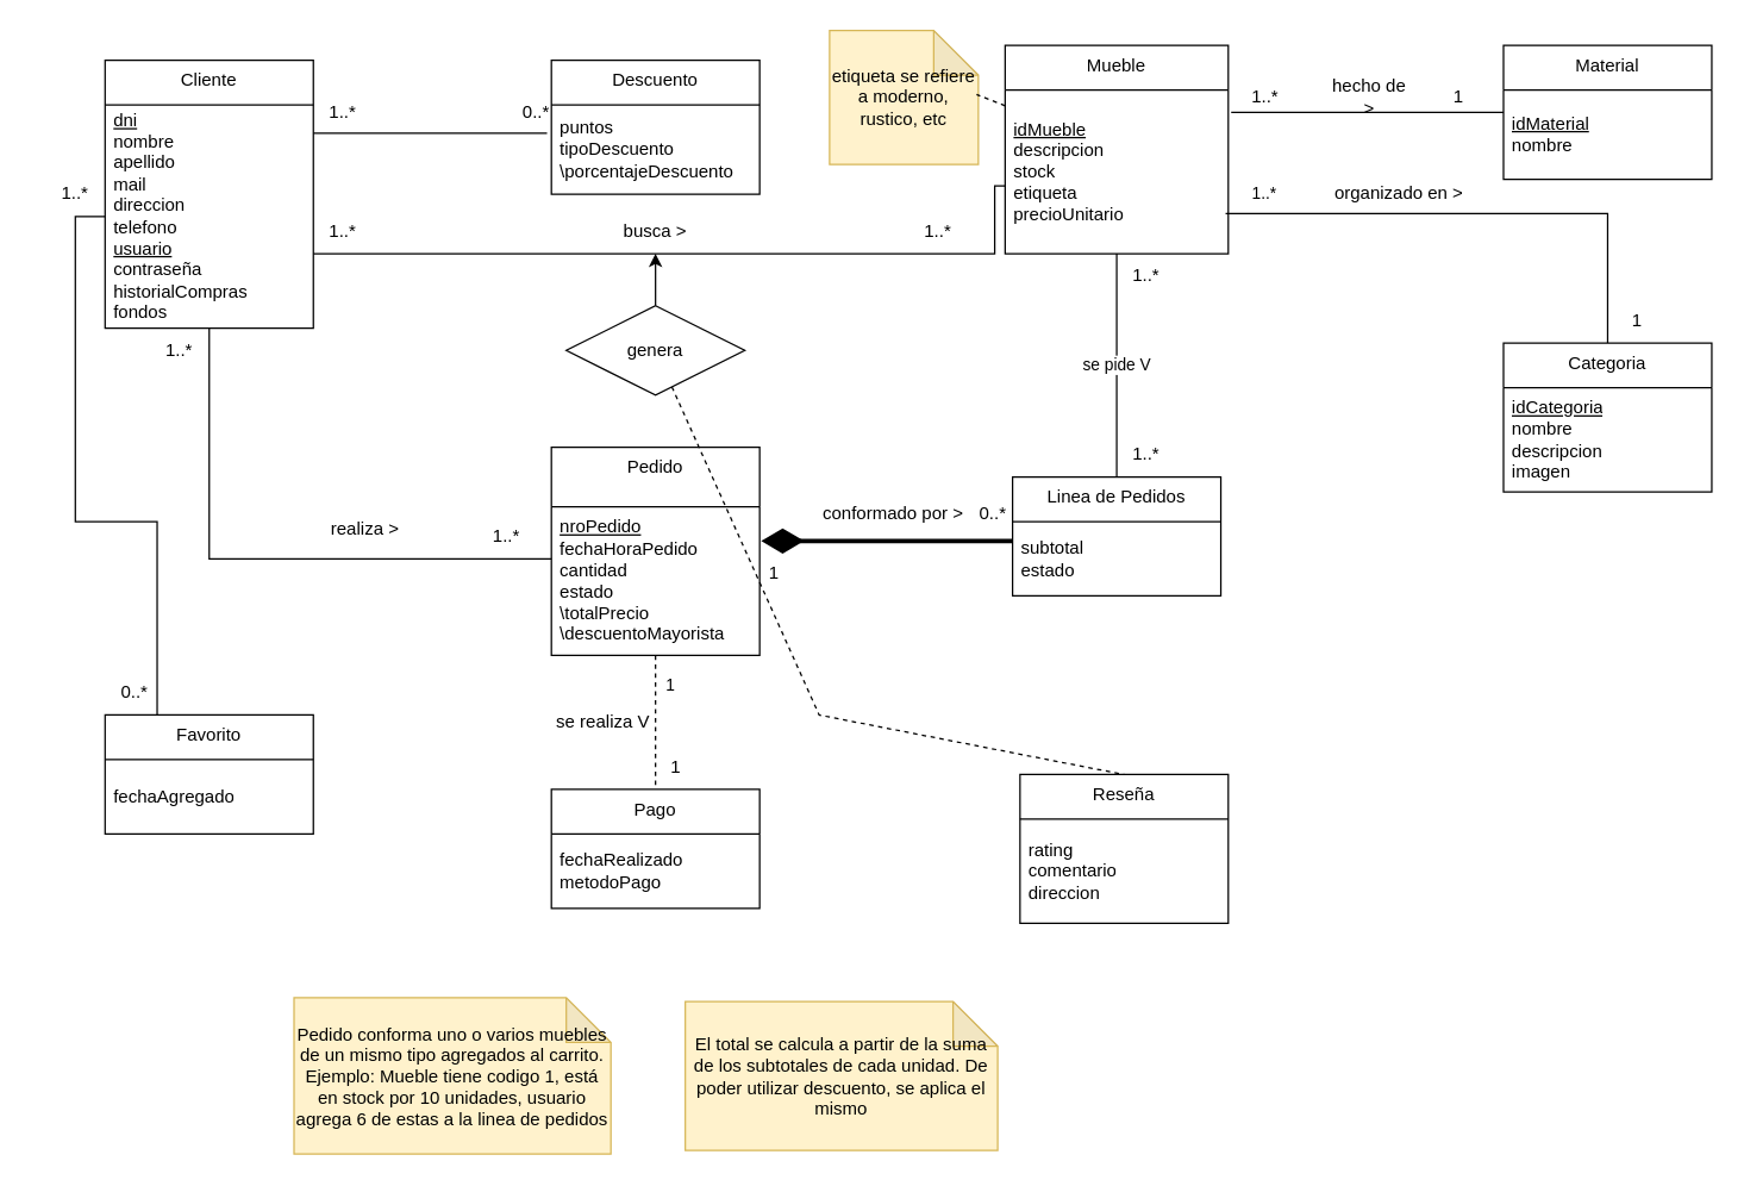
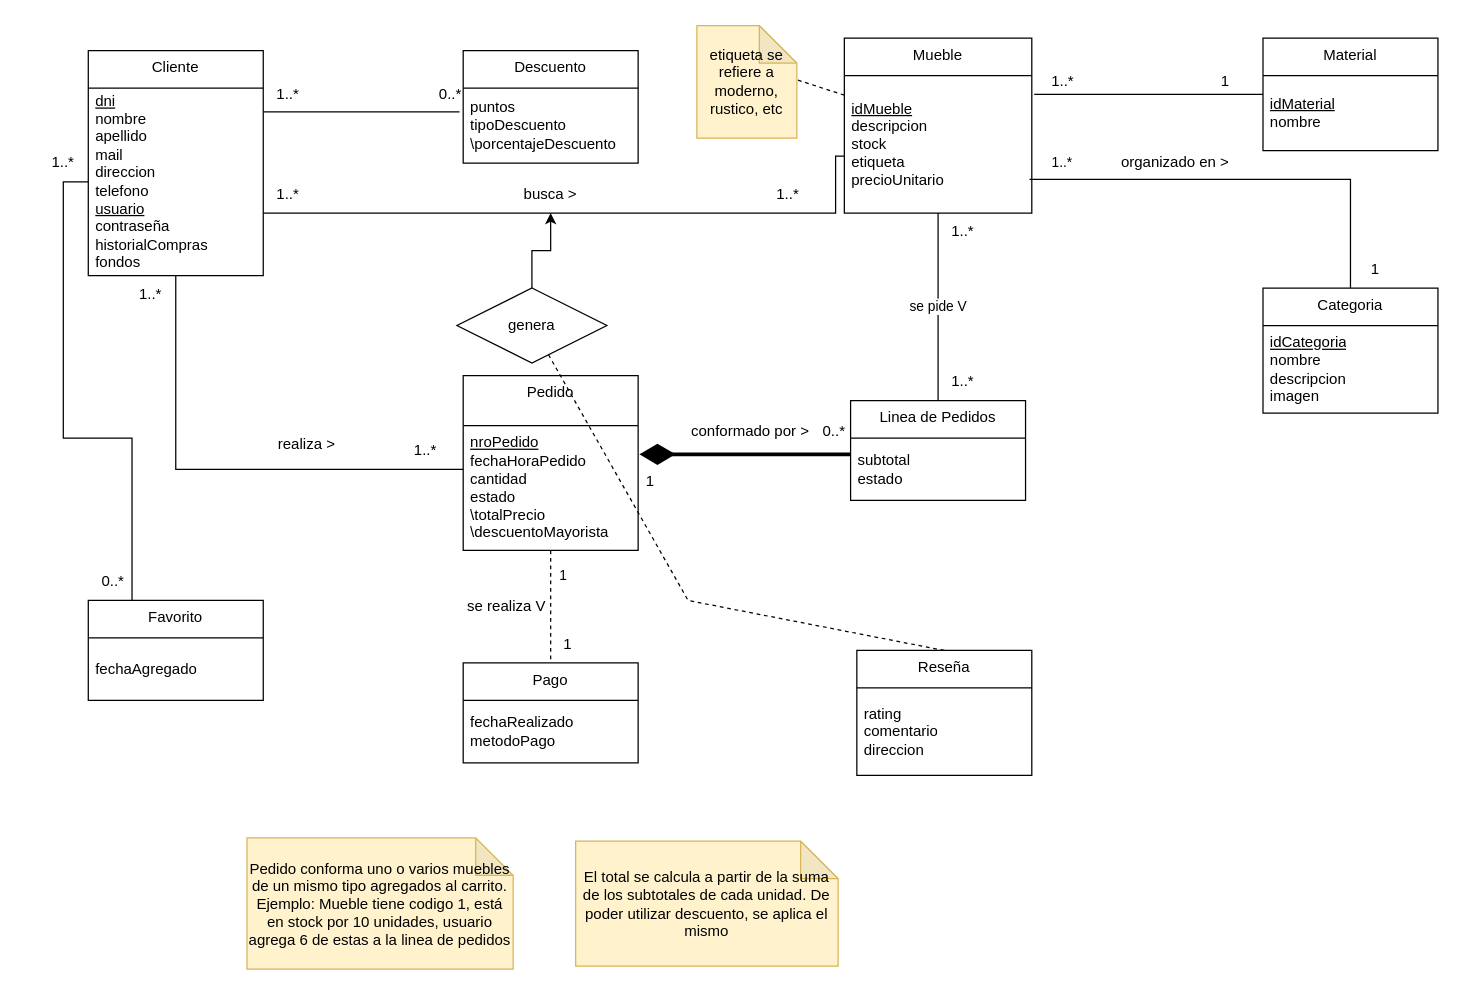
  <mxCell id="0" />
  <mxCell id="1" parent="0" />
  <mxCell id="2" value="Cliente" style="swimlane;fontStyle=0;align=center;verticalAlign=top;childLayout=stackLayout;horizontal=1;startSize=30;horizontalStack=0;resizeParent=1;resizeParentMax=0;resizeLast=0;collapsible=0;marginBottom=0;html=1;whiteSpace=wrap;" vertex="1" parent="1"><mxGeometry x="70" y="40" width="140" height="180" as="geometry" /></mxCell>
  <mxCell id="3" value="&lt;div&gt;&lt;u&gt;dni&lt;/u&gt;&lt;/div&gt;&lt;div&gt;nombre&lt;/div&gt;&lt;div&gt;apellido&lt;u&gt;&lt;br&gt;&lt;/u&gt;&lt;/div&gt;&lt;div&gt;mail&lt;/div&gt;&lt;div&gt;direccion&lt;/div&gt;&lt;div&gt;telefono&lt;/div&gt;&lt;div&gt;&lt;u&gt;usuario&lt;/u&gt;&lt;/div&gt;&lt;div&gt;contraseña&lt;/div&gt;&lt;div&gt;historialCompras&lt;/div&gt;&lt;div&gt;fondos&lt;/div&gt;" style="text;html=1;strokeColor=none;fillColor=none;align=left;verticalAlign=middle;spacingLeft=4;spacingRight=4;overflow=hidden;rotatable=0;points=[[0,0.5],[1,0.5]];portConstraint=eastwest;whiteSpace=wrap;" vertex="1" parent="2"><mxGeometry y="30" width="140" height="150" as="geometry" /></mxCell>
  <mxCell id="4" value="1" style="edgeStyle=orthogonalEdgeStyle;rounded=0;orthogonalLoop=1;jettySize=auto;html=1;entryX=0.5;entryY=0;entryDx=0;entryDy=0;endArrow=none;startFill=0;dashed=1;" edge="1" parent="1" source="5" target="17"><mxGeometry x="-0.556" y="10" relative="1" as="geometry"><mxPoint as="offset" /></mxGeometry></mxCell>
  <mxCell id="5" value="Pedido" style="swimlane;fontStyle=0;align=center;verticalAlign=top;childLayout=stackLayout;horizontal=1;startSize=40;horizontalStack=0;resizeParent=1;resizeParentMax=0;resizeLast=0;collapsible=0;marginBottom=0;html=1;whiteSpace=wrap;" vertex="1" parent="1"><mxGeometry x="370" y="300" width="140" height="140" as="geometry" /></mxCell>
  <mxCell id="6" value="&lt;div&gt;&lt;span style=&quot;background-color: transparent; color: light-dark(rgb(0, 0, 0), rgb(255, 255, 255));&quot;&gt;&lt;u&gt;nroPedido&lt;/u&gt;&lt;/span&gt;&lt;/div&gt;&lt;div&gt;&lt;span style=&quot;background-color: transparent; color: light-dark(rgb(0, 0, 0), rgb(255, 255, 255));&quot;&gt;fechaHoraPedido&lt;/span&gt;&lt;/div&gt;cantidad&lt;div&gt;estado&lt;/div&gt;&lt;div&gt;\totalPrecio&lt;/div&gt;&lt;div&gt;\descuentoMayorista&lt;/div&gt;" style="text;html=1;strokeColor=none;fillColor=none;align=left;verticalAlign=middle;spacingLeft=4;spacingRight=4;overflow=hidden;rotatable=0;points=[[0,0.5],[1,0.5]];portConstraint=eastwest;whiteSpace=wrap;" vertex="1" parent="5"><mxGeometry y="40" width="140" height="100" as="geometry" /></mxCell>
  <mxCell id="7" value="" style="edgeStyle=orthogonalEdgeStyle;rounded=0;orthogonalLoop=1;jettySize=auto;html=1;entryX=1.007;entryY=0.23;entryDx=0;entryDy=0;entryPerimeter=0;endArrow=diamondThin;endFill=1;strokeWidth=3;startSize=6;endSize=20;" edge="1" parent="1" source="8" target="6"><mxGeometry relative="1" as="geometry"><mxPoint x="550" y="360" as="targetPoint" /><Array as="points"><mxPoint x="600" y="363" /><mxPoint x="600" y="363" /></Array></mxGeometry></mxCell>
  <mxCell id="8" value="Linea de Pedidos" style="swimlane;fontStyle=0;align=center;verticalAlign=top;childLayout=stackLayout;horizontal=1;startSize=30;horizontalStack=0;resizeParent=1;resizeParentMax=0;resizeLast=0;collapsible=0;marginBottom=0;html=1;whiteSpace=wrap;" vertex="1" parent="1"><mxGeometry x="680" y="320" width="140" height="80" as="geometry" /></mxCell>
  <mxCell id="9" value="subtotal&lt;div&gt;estado&lt;/div&gt;" style="text;html=1;strokeColor=none;fillColor=none;align=left;verticalAlign=middle;spacingLeft=4;spacingRight=4;overflow=hidden;rotatable=0;points=[[0,0.5],[1,0.5]];portConstraint=eastwest;whiteSpace=wrap;" vertex="1" parent="8"><mxGeometry y="30" width="140" height="50" as="geometry" /></mxCell>
  <mxCell id="10" value="se pide V" style="edgeStyle=orthogonalEdgeStyle;rounded=0;orthogonalLoop=1;jettySize=auto;html=1;entryX=0.5;entryY=0;entryDx=0;entryDy=0;endArrow=none;startFill=0;" edge="1" parent="1" source="11" target="8"><mxGeometry relative="1" as="geometry" /></mxCell>
  <mxCell id="11" value="Mueble" style="swimlane;fontStyle=0;align=center;verticalAlign=top;childLayout=stackLayout;horizontal=1;startSize=30;horizontalStack=0;resizeParent=1;resizeParentMax=0;resizeLast=0;collapsible=0;marginBottom=0;html=1;whiteSpace=wrap;" vertex="1" parent="1"><mxGeometry x="675" y="30" width="150" height="140" as="geometry" /></mxCell>
  <mxCell id="12" value="&lt;div&gt;&lt;span style=&quot;text-wrap-mode: nowrap; background-color: transparent; color: light-dark(rgb(0, 0, 0), rgb(255, 255, 255));&quot;&gt;&lt;u&gt;idMueble&lt;/u&gt;&lt;/span&gt;&lt;/div&gt;&lt;div&gt;&lt;span style=&quot;text-wrap-mode: nowrap; background-color: transparent; color: light-dark(rgb(0, 0, 0), rgb(255, 255, 255));&quot;&gt;descripcion&lt;/span&gt;&lt;/div&gt;&lt;div style=&quot;text-wrap-mode: nowrap;&quot;&gt;&lt;span style=&quot;background-color: transparent; color: light-dark(rgb(0, 0, 0), rgb(255, 255, 255));&quot;&gt;stock&lt;/span&gt;&lt;/div&gt;&lt;div style=&quot;text-wrap-mode: nowrap;&quot;&gt;etiqueta&lt;/div&gt;&lt;div style=&quot;text-wrap-mode: nowrap;&quot;&gt;precioUnitario&lt;/div&gt;" style="text;html=1;strokeColor=none;fillColor=none;align=left;verticalAlign=middle;spacingLeft=4;spacingRight=4;overflow=hidden;rotatable=0;points=[[0,0.5],[1,0.5]];portConstraint=eastwest;whiteSpace=wrap;" vertex="1" parent="11"><mxGeometry y="30" width="150" height="110" as="geometry" /></mxCell>
  <mxCell id="13" value="0..*" style="text;strokeColor=none;align=center;fillColor=none;html=1;verticalAlign=middle;whiteSpace=wrap;rounded=0;" vertex="1" parent="1"><mxGeometry x="637" y="330" width="60" height="30" as="geometry" /></mxCell>
  <mxCell id="14" value="1" style="text;strokeColor=none;align=center;fillColor=none;html=1;verticalAlign=middle;whiteSpace=wrap;rounded=0;" vertex="1" parent="1"><mxGeometry x="490" y="370" width="60" height="30" as="geometry" /></mxCell>
  <mxCell id="15" value="Favorito" style="swimlane;fontStyle=0;align=center;verticalAlign=top;childLayout=stackLayout;horizontal=1;startSize=30;horizontalStack=0;resizeParent=1;resizeParentMax=0;resizeLast=0;collapsible=0;marginBottom=0;html=1;whiteSpace=wrap;" vertex="1" parent="1"><mxGeometry x="70" y="480" width="140" height="80" as="geometry" /></mxCell>
  <mxCell id="16" value="fechaAgregado" style="text;html=1;strokeColor=none;fillColor=none;align=left;verticalAlign=middle;spacingLeft=4;spacingRight=4;overflow=hidden;rotatable=0;points=[[0,0.5],[1,0.5]];portConstraint=eastwest;whiteSpace=wrap;" vertex="1" parent="15"><mxGeometry y="30" width="140" height="50" as="geometry" /></mxCell>
  <mxCell id="17" value="Pago" style="swimlane;fontStyle=0;align=center;verticalAlign=top;childLayout=stackLayout;horizontal=1;startSize=30;horizontalStack=0;resizeParent=1;resizeParentMax=0;resizeLast=0;collapsible=0;marginBottom=0;html=1;whiteSpace=wrap;" vertex="1" parent="1"><mxGeometry x="370" y="530" width="140" height="80" as="geometry" /></mxCell>
  <mxCell id="18" value="&lt;div&gt;fechaRealizado&lt;/div&gt;metodoPago" style="text;html=1;strokeColor=none;fillColor=none;align=left;verticalAlign=middle;spacingLeft=4;spacingRight=4;overflow=hidden;rotatable=0;points=[[0,0.5],[1,0.5]];portConstraint=eastwest;whiteSpace=wrap;" vertex="1" parent="17"><mxGeometry y="30" width="140" height="50" as="geometry" /></mxCell>
  <mxCell id="19" value="conformado por &amp;gt;" style="text;strokeColor=none;align=center;fillColor=none;html=1;verticalAlign=middle;whiteSpace=wrap;rounded=0;" vertex="1" parent="1"><mxGeometry x="550" y="330" width="100" height="30" as="geometry" /></mxCell>
  <mxCell id="20" value="0..*" style="text;strokeColor=none;align=center;fillColor=none;html=1;verticalAlign=middle;whiteSpace=wrap;rounded=0;" vertex="1" parent="1"><mxGeometry x="330" y="60" width="60" height="30" as="geometry" /></mxCell>
  <mxCell id="21" value="1..*" style="text;strokeColor=none;align=center;fillColor=none;html=1;verticalAlign=middle;whiteSpace=wrap;rounded=0;" vertex="1" parent="1"><mxGeometry x="740" y="290" width="60" height="30" as="geometry" /></mxCell>
  <mxCell id="22" style="edgeStyle=orthogonalEdgeStyle;rounded=0;orthogonalLoop=1;jettySize=auto;html=1;entryX=0;entryY=0.35;entryDx=0;entryDy=0;entryPerimeter=0;endArrow=none;startFill=0;" edge="1" parent="1" source="3" target="6"><mxGeometry relative="1" as="geometry"><Array as="points"><mxPoint x="140" y="375" /></Array></mxGeometry></mxCell>
  <mxCell id="23" value="1..*" style="text;strokeColor=none;align=center;fillColor=none;html=1;verticalAlign=middle;whiteSpace=wrap;rounded=0;" vertex="1" parent="1"><mxGeometry x="90" y="220" width="60" height="30" as="geometry" /></mxCell>
  <mxCell id="24" value="1..*" style="text;strokeColor=none;align=center;fillColor=none;html=1;verticalAlign=middle;whiteSpace=wrap;rounded=0;" vertex="1" parent="1"><mxGeometry x="310" y="345" width="60" height="30" as="geometry" /></mxCell>
  <mxCell id="25" value="Descuento" style="swimlane;fontStyle=0;align=center;verticalAlign=top;childLayout=stackLayout;horizontal=1;startSize=30;horizontalStack=0;resizeParent=1;resizeParentMax=0;resizeLast=0;collapsible=0;marginBottom=0;html=1;whiteSpace=wrap;" vertex="1" parent="1"><mxGeometry x="370" y="40" width="140" height="90" as="geometry" /></mxCell>
  <mxCell id="26" value="puntos&lt;div&gt;tipoDescuento&lt;/div&gt;&lt;div&gt;\porcentajeDescuento&lt;/div&gt;" style="text;html=1;strokeColor=none;fillColor=none;align=left;verticalAlign=middle;spacingLeft=4;spacingRight=4;overflow=hidden;rotatable=0;points=[[0,0.5],[1,0.5]];portConstraint=eastwest;whiteSpace=wrap;" vertex="1" parent="25"><mxGeometry y="30" width="140" height="60" as="geometry" /></mxCell>
  <mxCell id="27" style="edgeStyle=orthogonalEdgeStyle;rounded=0;orthogonalLoop=1;jettySize=auto;html=1;entryX=-0.021;entryY=0.317;entryDx=0;entryDy=0;entryPerimeter=0;endArrow=none;startFill=0;" edge="1" parent="1" source="3" target="26"><mxGeometry relative="1" as="geometry"><Array as="points"><mxPoint x="250" y="89" /><mxPoint x="250" y="89" /></Array></mxGeometry></mxCell>
  <mxCell id="28" value="1..*" style="text;strokeColor=none;align=center;fillColor=none;html=1;verticalAlign=middle;whiteSpace=wrap;rounded=0;" vertex="1" parent="1"><mxGeometry x="200" y="60" width="60" height="30" as="geometry" /></mxCell>
  <mxCell id="29" style="edgeStyle=orthogonalEdgeStyle;rounded=0;orthogonalLoop=1;jettySize=auto;html=1;endArrow=none;endFill=1;startFill=0;entryX=0.001;entryY=0.586;entryDx=0;entryDy=0;entryPerimeter=0;" edge="1" parent="1" source="3" target="12"><mxGeometry relative="1" as="geometry"><mxPoint x="670" y="170" as="targetPoint" /><Array as="points"><mxPoint x="668" y="170" /><mxPoint x="668" y="124" /></Array></mxGeometry></mxCell>
  <mxCell id="30" value="busca &amp;gt;" style="text;strokeColor=none;align=center;fillColor=none;html=1;verticalAlign=middle;whiteSpace=wrap;rounded=0;" vertex="1" parent="1"><mxGeometry x="410" y="140" width="60" height="30" as="geometry" /></mxCell>
  <mxCell id="31" value="1..*" style="text;strokeColor=none;align=center;fillColor=none;html=1;verticalAlign=middle;whiteSpace=wrap;rounded=0;" vertex="1" parent="1"><mxGeometry x="600" y="140" width="60" height="30" as="geometry" /></mxCell>
  <mxCell id="32" value="1..*" style="text;strokeColor=none;align=center;fillColor=none;html=1;verticalAlign=middle;whiteSpace=wrap;rounded=0;" vertex="1" parent="1"><mxGeometry x="740" y="170" width="60" height="30" as="geometry" /></mxCell>
  <mxCell id="33" value="1..*" style="text;strokeColor=none;align=center;fillColor=none;html=1;verticalAlign=middle;whiteSpace=wrap;rounded=0;" vertex="1" parent="1"><mxGeometry x="200" y="140" width="60" height="30" as="geometry" /></mxCell>
- <mxCell id="34" value="etiqueta se refiere a moderno, rustico, etc" style="shape=note;whiteSpace=wrap;html=1;backgroundOutline=1;darkOpacity=0.05;fillColor=#fff2cc;strokeColor=#d6b656;" vertex="1" parent="1"><mxGeometry x="557" y="20" width="100" height="90" as="geometry" /></mxCell>
+ <mxCell id="34" value="etiqueta se refiere a moderno, rustico, etc" style="shape=note;whiteSpace=wrap;html=1;backgroundOutline=1;darkOpacity=0.05;fillColor=#fff2cc;strokeColor=#d6b656;" vertex="1" parent="1"><mxGeometry x="557" y="20" width="80" height="90" as="geometry" /></mxCell>
  <mxCell id="35" style="rounded=0;orthogonalLoop=1;jettySize=auto;html=1;entryX=0.988;entryY=0.478;entryDx=0;entryDy=0;entryPerimeter=0;endArrow=none;startFill=0;dashed=1;" edge="1" parent="1" source="11" target="34"><mxGeometry relative="1" as="geometry" /></mxCell>
  <mxCell id="36" value="realiza &amp;gt;" style="text;strokeColor=none;align=center;fillColor=none;html=1;verticalAlign=middle;whiteSpace=wrap;rounded=0;" vertex="1" parent="1"><mxGeometry x="215" y="340" width="60" height="30" as="geometry" /></mxCell>
  <mxCell id="37" value="Pedido conforma uno o varios muebles de un mismo tipo agregados al carrito.&lt;div&gt;Ejemplo: Mueble tiene codigo 1, está en stock por 10 unidades, usuario agrega 6 de estas a la linea de pedidos&lt;/div&gt;" style="shape=note;whiteSpace=wrap;html=1;backgroundOutline=1;darkOpacity=0.05;fillColor=#fff2cc;strokeColor=#d6b656;" vertex="1" parent="1"><mxGeometry x="197" y="670" width="213" height="105" as="geometry" /></mxCell>
  <mxCell id="38" value="El total se calcula a partir de la suma de los subtotales de cada unidad. De poder utilizar descuento, se aplica el mismo" style="shape=note;whiteSpace=wrap;html=1;backgroundOutline=1;darkOpacity=0.05;fillColor=#fff2cc;strokeColor=#d6b656;" vertex="1" parent="1"><mxGeometry x="460" y="672.5" width="210" height="100" as="geometry" /></mxCell>
  <mxCell id="39" value="1..*" style="text;strokeColor=none;align=center;fillColor=none;html=1;verticalAlign=middle;whiteSpace=wrap;rounded=0;" vertex="1" parent="1"><mxGeometry x="20" y="115" width="60" height="30" as="geometry" /></mxCell>
  <mxCell id="40" value="0..*" style="text;strokeColor=none;align=center;fillColor=none;html=1;verticalAlign=middle;whiteSpace=wrap;rounded=0;" vertex="1" parent="1"><mxGeometry x="60" y="450" width="60" height="30" as="geometry" /></mxCell>
  <mxCell id="41" style="edgeStyle=orthogonalEdgeStyle;rounded=0;orthogonalLoop=1;jettySize=auto;html=1;entryX=0.25;entryY=0;entryDx=0;entryDy=0;endArrow=none;startFill=0;" edge="1" parent="1" source="3" target="15"><mxGeometry relative="1" as="geometry" /></mxCell>
  <mxCell id="42" value="&lt;div&gt;Material&lt;/div&gt;" style="swimlane;fontStyle=0;align=center;verticalAlign=top;childLayout=stackLayout;horizontal=1;startSize=30;horizontalStack=0;resizeParent=1;resizeParentMax=0;resizeLast=0;collapsible=0;marginBottom=0;html=1;whiteSpace=wrap;" vertex="1" parent="1"><mxGeometry x="1010" y="30" width="140" height="90" as="geometry" /></mxCell>
  <mxCell id="43" value="&lt;div&gt;&lt;u&gt;idMaterial&lt;/u&gt;&lt;/div&gt;&lt;div&gt;nombre&lt;br&gt;&lt;/div&gt;" style="text;html=1;strokeColor=none;fillColor=none;align=left;verticalAlign=middle;spacingLeft=4;spacingRight=4;overflow=hidden;rotatable=0;points=[[0,0.5],[1,0.5]];portConstraint=eastwest;whiteSpace=wrap;" vertex="1" parent="42"><mxGeometry y="30" width="140" height="60" as="geometry" /></mxCell>
  <mxCell id="44" value="Categoria" style="swimlane;fontStyle=0;align=center;verticalAlign=top;childLayout=stackLayout;horizontal=1;startSize=30;horizontalStack=0;resizeParent=1;resizeParentMax=0;resizeLast=0;collapsible=0;marginBottom=0;html=1;whiteSpace=wrap;" vertex="1" parent="1"><mxGeometry x="1010" y="230" width="140" height="100" as="geometry" /></mxCell>
  <mxCell id="45" value="&lt;div&gt;&lt;u&gt;idCategoria&lt;/u&gt;&lt;/div&gt;&lt;div&gt;nombre&lt;/div&gt;&lt;div&gt;descripcion&lt;/div&gt;&lt;div&gt;imagen&lt;br&gt;&lt;/div&gt;" style="text;html=1;strokeColor=none;fillColor=none;align=left;verticalAlign=middle;spacingLeft=4;spacingRight=4;overflow=hidden;rotatable=0;points=[[0,0.5],[1,0.5]];portConstraint=eastwest;whiteSpace=wrap;" vertex="1" parent="44"><mxGeometry y="30" width="140" height="70" as="geometry" /></mxCell>
  <mxCell id="46" value="1..*" style="edgeStyle=orthogonalEdgeStyle;rounded=0;orthogonalLoop=1;jettySize=auto;html=1;entryX=0.988;entryY=0.755;entryDx=0;entryDy=0;entryPerimeter=0;endArrow=none;startFill=0;" edge="1" parent="1" source="44" target="12"><mxGeometry x="0.844" y="-13" relative="1" as="geometry"><mxPoint x="-1" as="offset" /></mxGeometry></mxCell>
  <mxCell id="47" style="edgeStyle=orthogonalEdgeStyle;rounded=0;orthogonalLoop=1;jettySize=auto;html=1;entryX=1.013;entryY=0.137;entryDx=0;entryDy=0;entryPerimeter=0;endArrow=none;startFill=0;" edge="1" parent="1" source="42" target="12"><mxGeometry relative="1" as="geometry" /></mxCell>
  <mxCell id="48" value="1" style="text;strokeColor=none;align=center;fillColor=none;html=1;verticalAlign=middle;whiteSpace=wrap;rounded=0;" vertex="1" parent="1"><mxGeometry x="1070" y="200" width="60" height="30" as="geometry" /></mxCell>
  <mxCell id="49" value="1..*" style="text;strokeColor=none;align=center;fillColor=none;html=1;verticalAlign=middle;whiteSpace=wrap;rounded=0;" vertex="1" parent="1"><mxGeometry x="820" y="50" width="60" height="30" as="geometry" /></mxCell>
  <mxCell id="50" value="1" style="text;strokeColor=none;align=center;fillColor=none;html=1;verticalAlign=middle;whiteSpace=wrap;rounded=0;" vertex="1" parent="1"><mxGeometry x="950" y="50" width="60" height="30" as="geometry" /></mxCell>
- <mxCell id="51" value="hecho de &amp;gt;" style="text;strokeColor=none;align=center;fillColor=none;html=1;verticalAlign=middle;whiteSpace=wrap;rounded=0;" vertex="1" parent="1"><mxGeometry x="890" y="50" width="60" height="30" as="geometry" /></mxCell>
  <mxCell id="52" value="organizado en &amp;gt;" style="text;strokeColor=none;align=center;fillColor=none;html=1;verticalAlign=middle;whiteSpace=wrap;rounded=0;" vertex="1" parent="1"><mxGeometry x="890" y="115" width="100" height="30" as="geometry" /></mxCell>
  <mxCell id="53" value="Reseña" style="swimlane;fontStyle=0;align=center;verticalAlign=top;childLayout=stackLayout;horizontal=1;startSize=30;horizontalStack=0;resizeParent=1;resizeParentMax=0;resizeLast=0;collapsible=0;marginBottom=0;html=1;whiteSpace=wrap;" vertex="1" parent="1"><mxGeometry x="685" y="520" width="140" height="100" as="geometry" /></mxCell>
  <mxCell id="54" value="&lt;div&gt;rating&lt;/div&gt;&lt;div&gt;comentario&lt;/div&gt;&lt;div&gt;direccion&lt;br&gt;&lt;/div&gt;" style="text;html=1;strokeColor=none;fillColor=none;align=left;verticalAlign=middle;spacingLeft=4;spacingRight=4;overflow=hidden;rotatable=0;points=[[0,0.5],[1,0.5]];portConstraint=eastwest;whiteSpace=wrap;" vertex="1" parent="53"><mxGeometry y="30" width="140" height="70" as="geometry" /></mxCell>
  <mxCell id="55" style="edgeStyle=orthogonalEdgeStyle;rounded=0;orthogonalLoop=1;jettySize=auto;html=1;entryX=0.5;entryY=1;entryDx=0;entryDy=0;endArrow=classic;startFill=0;" edge="1" parent="1" source="57" target="30"><mxGeometry relative="1" as="geometry" /></mxCell>
  <mxCell id="56" style="rounded=0;orthogonalLoop=1;jettySize=auto;html=1;entryX=0.5;entryY=0;entryDx=0;entryDy=0;endArrow=none;startFill=0;dashed=1;" edge="1" parent="1" source="57" target="53"><mxGeometry relative="1" as="geometry"><Array as="points"><mxPoint x="550" y="480" /></Array></mxGeometry></mxCell>
- <mxCell id="57" value="genera" style="shape=rhombus;perimeter=rhombusPerimeter;whiteSpace=wrap;html=1;align=center;" vertex="1" parent="1"><mxGeometry x="380" y="205" width="120" height="60" as="geometry" /></mxCell>
+ <mxCell id="57" value="genera" style="shape=rhombus;perimeter=rhombusPerimeter;whiteSpace=wrap;html=1;align=center;" vertex="1" parent="1"><mxGeometry x="365" y="230" width="120" height="60" as="geometry" /></mxCell>
  <mxCell id="58" value="1" style="text;strokeColor=none;align=center;fillColor=none;html=1;verticalAlign=middle;whiteSpace=wrap;rounded=0;" vertex="1" parent="1"><mxGeometry x="424" y="500" width="60" height="30" as="geometry" /></mxCell>
  <mxCell id="59" value="se realiza V" style="text;strokeColor=none;align=center;fillColor=none;html=1;verticalAlign=middle;whiteSpace=wrap;rounded=0;" vertex="1" parent="1"><mxGeometry x="370" y="470" width="70" height="30" as="geometry" /></mxCell>
